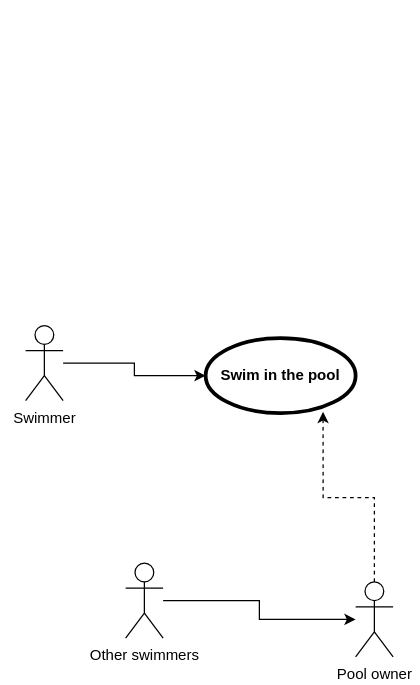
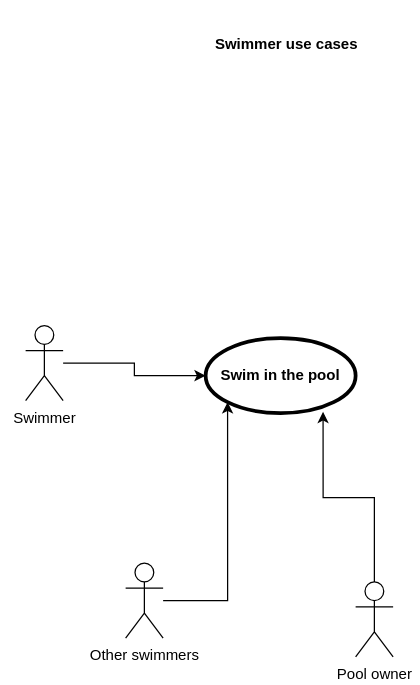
  <mxCell id="0" />
  <mxCell id="1" parent="0" />
  <mxCell id="2" style="edgeStyle=orthogonalEdgeStyle;rounded=0;orthogonalLoop=1;jettySize=auto;html=1;" edge="1" parent="1" source="3" target="4"><mxGeometry relative="1" as="geometry" /></mxCell>
  <mxCell id="3" value="Swimmer" style="shape=umlActor;html=1;verticalLabelPosition=bottom;verticalAlign=top;align=center;" vertex="1" parent="1"><mxGeometry x="20" y="260" width="30" height="60" as="geometry" /></mxCell>
  <mxCell id="4" value="Swim in the pool" style="shape=ellipse;html=1;strokeWidth=3;fontStyle=1;whiteSpace=wrap;align=center;perimeter=ellipsePerimeter;" vertex="1" parent="1"><mxGeometry x="164" y="270" width="120" height="60" as="geometry" /></mxCell>
+ <mxCell id="5" value="Swimmer use cases" style="text;html=1;align=center;verticalAlign=middle;whiteSpace=wrap;rounded=0;fontStyle=1" vertex="1" parent="1"><mxGeometry x="164" y="20" width="130" height="30" as="geometry" /></mxCell>
  <mxCell id="6" value="Pool owner" style="shape=umlActor;html=1;verticalLabelPosition=bottom;verticalAlign=top;align=center;" vertex="1" parent="1"><mxGeometry x="284" y="465" width="30" height="60" as="geometry" /></mxCell>
- <mxCell id="7" style="edgeStyle=orthogonalEdgeStyle;rounded=0;orthogonalLoop=1;jettySize=auto;html=1;" edge="1" parent="1" source="8" target="6"><mxGeometry relative="1" as="geometry" /></mxCell>
+ <mxCell id="7" style="edgeStyle=orthogonalEdgeStyle;rounded=0;orthogonalLoop=1;jettySize=auto;html=1;entryX=0;entryY=1;entryDx=0;entryDy=0;" edge="1" parent="1" source="8" target="4"><mxGeometry relative="1" as="geometry" /></mxCell>
  <mxCell id="8" value="Other swimmers" style="shape=umlActor;html=1;verticalLabelPosition=bottom;verticalAlign=top;align=center;" vertex="1" parent="1"><mxGeometry x="100" y="450" width="30" height="60" as="geometry" /></mxCell>
- <mxCell id="9" style="edgeStyle=orthogonalEdgeStyle;rounded=0;orthogonalLoop=1;jettySize=auto;html=1;entryX=0.783;entryY=0.983;entryDx=0;entryDy=0;entryPerimeter=0;dashed=1;" edge="1" parent="1" source="6" target="4"><mxGeometry relative="1" as="geometry" /></mxCell>
+ <mxCell id="9" style="edgeStyle=orthogonalEdgeStyle;rounded=0;orthogonalLoop=1;jettySize=auto;html=1;entryX=0.783;entryY=0.983;entryDx=0;entryDy=0;entryPerimeter=0;" edge="1" parent="1" source="6" target="4"><mxGeometry relative="1" as="geometry" /></mxCell>
